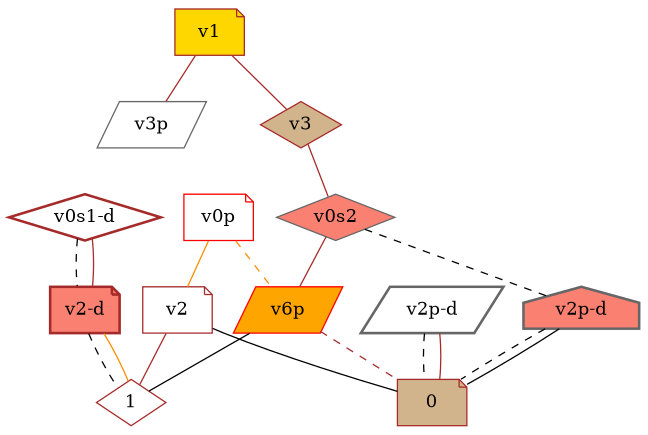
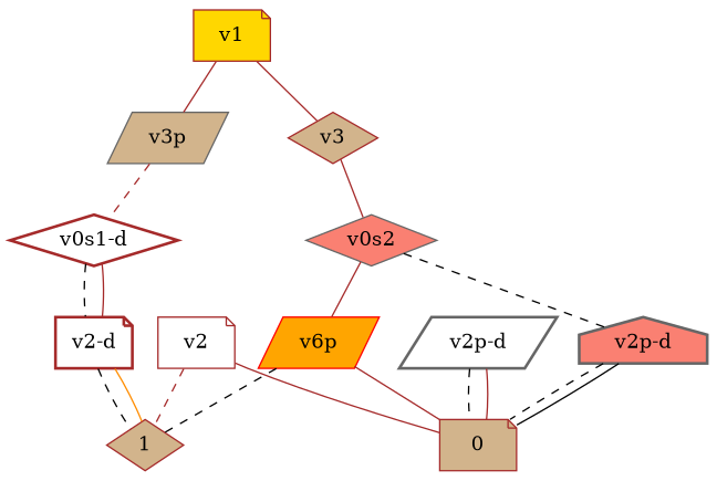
  graph {
    node [color=brown fillcolor=white shape=note style=filled]
    edge [color=brown style=solid]
    n1 [fillcolor=gold label=v1]
-   n2 [color=gray40 label=v3p shape=parallelogram]
+   n2 [color=gray40 fillcolor=tan label=v3p shape=parallelogram]
    n3 [fillcolor=tan label=v3 shape=diamond]
    n4 [label="v0s1-d" shape=diamond style="bold,filled"]
    n5 [color=gray40 fillcolor=salmon label=v0s2 shape=diamond]
-   n6 [fillcolor=salmon label="v2-d" style="bold,filled"]
-   n7 [color=red label=v0p]
+   n6 [label="v2-d" style="bold,filled"]
    n8 [color=red fillcolor=orange label=v6p shape=parallelogram]
    n9 [label=v2]
    n10 [color=gray40 fillcolor=salmon label="v2p-d" shape=house style="bold,filled"]
-   n11 [label=1 shape=diamond]
+   n11 [fillcolor=tan label=1 shape=diamond]
    n12 [fillcolor=tan label=0]
    n13 [color=gray40 label="v2p-d" shape=parallelogram style="bold,filled"]
    n1 -- n2
    n1 -- n3
+   n2 -- n4 [style=dashed]
    n3 -- n5
    n4 -- n6 [color=black style=dashed]
    n4 -- n6
    n5 -- n8
    n5 -- n10 [color=black style=dashed]
    n6 -- n11 [color=black style=dashed]
    n6 -- n11 [color=darkorange]
-   n7 -- n8 [color=darkorange style=dashed]
-   n7 -- n9 [color=darkorange]
-   n8 -- n11 [color=black]
-   n8 -- n12 [style=dashed]
-   n9 -- n11
-   n9 -- n12 [color=black]
+   n8 -- n11 [color=black style=dashed]
+   n8 -- n12
+   n9 -- n11 [style=dashed]
+   n9 -- n12
    n10 -- n12 [color=black style=dashed]
    n10 -- n12 [color=black]
    n13 -- n12 [color=black style=dashed]
    n13 -- n12
  }
